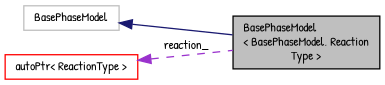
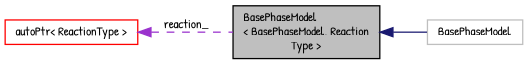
  digraph {
    fontname="Patrick Hand"
    rankdir=LR
    node [fontname="Patrick Hand" fontsize=10 shape=record]
    edge [dir=back fontname="Patrick Hand" fontsize=10 labelfontname=Helvetica labelfontsize=10]
    n1 [color=black fillcolor=grey75 fontcolor=black height=0.2 label="BasePhaseModel\l\< BasePhaseModel, Reaction\lType \>" style=filled width=0.4]
    n2 [color=grey75 height=0.2 label=BasePhaseModel width=0.4]
    n3 [color=red height=0.2 label="autoPtr\< ReactionType \>" width=0.4]
-   n2 -> n1 [color=midnightblue style=solid]
+   n1 -> n2 [color=midnightblue style=solid]
    n3 -> n1 [color=darkorchid3 label=" reaction_" style=dashed]
  }
